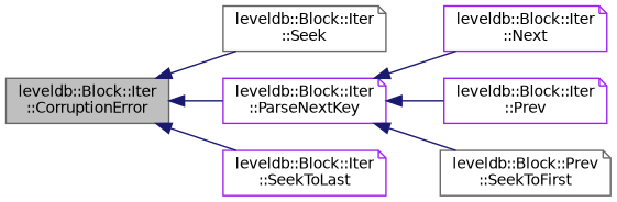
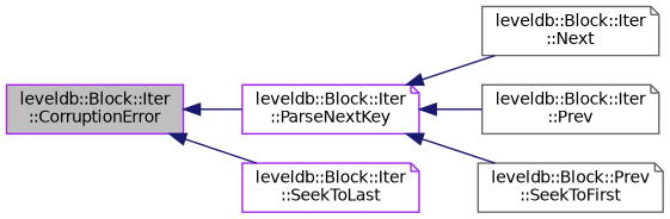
  digraph {
    rankdir=LR
    node [color=purple fillcolor=white fontname=Helvetica fontsize=10 shape=note style=filled]
    edge [color=midnightblue dir=back fontname=Helvetica fontsize=10 labelfontname=Helvetica labelfontsize=10 style=solid]
-   n1 [color=gray40 fillcolor=grey75 fontcolor=black height=0.2 label="leveldb::Block::Iter\l::CorruptionError" shape=box width=0.4]
-   n2 [color=gray40 height=0.2 label="leveldb::Block::Iter\l::Seek" width=0.4]
+   n1 [fillcolor=grey75 fontcolor=black height=0.2 label="leveldb::Block::Iter\l::CorruptionError" shape=box width=0.4]
    n3 [height=0.2 label="leveldb::Block::Iter\l::ParseNextKey" width=0.4]
    n4 [height=0.2 label="leveldb::Block::Iter\l::SeekToLast" width=0.4]
-   n5 [height=0.2 label="leveldb::Block::Iter\l::Next" width=0.4]
-   n6 [height=0.2 label="leveldb::Block::Iter\l::Prev" width=0.4]
+   n5 [color=gray40 height=0.2 label="leveldb::Block::Iter\l::Next" width=0.4]
+   n6 [color=gray40 height=0.2 label="leveldb::Block::Iter\l::Prev" width=0.4]
    n7 [color=gray40 height=0.2 label="leveldb::Block::Prev\l::SeekToFirst" width=0.4]
-   n1 -> n2
    n1 -> n3
    n1 -> n4
    n3 -> n5
    n3 -> n6
    n3 -> n7
  }
